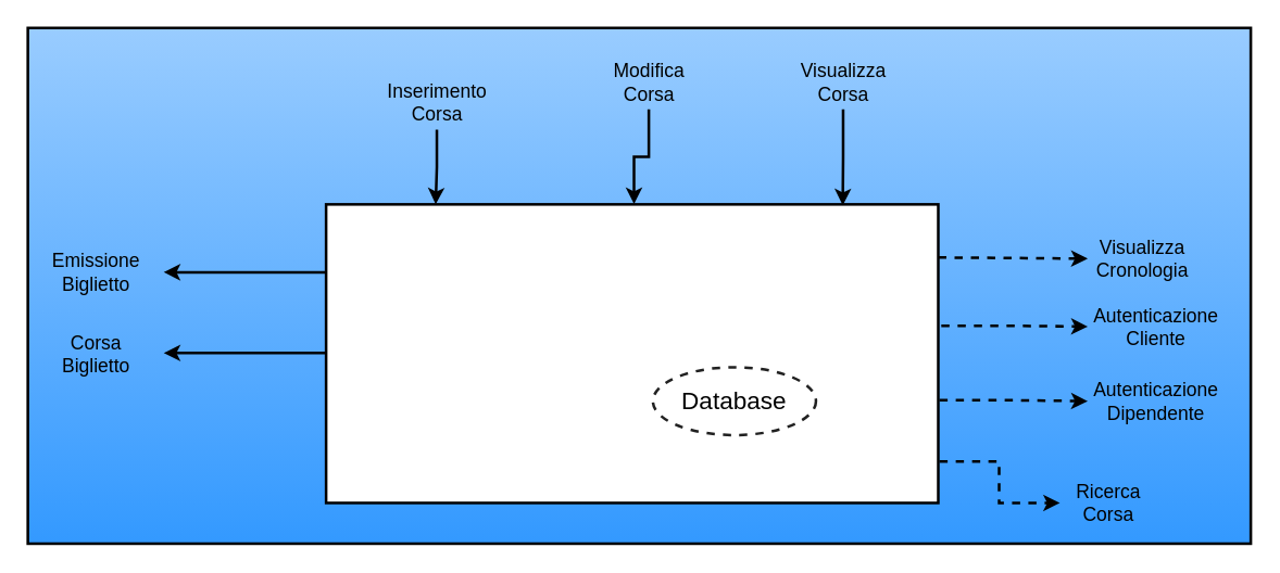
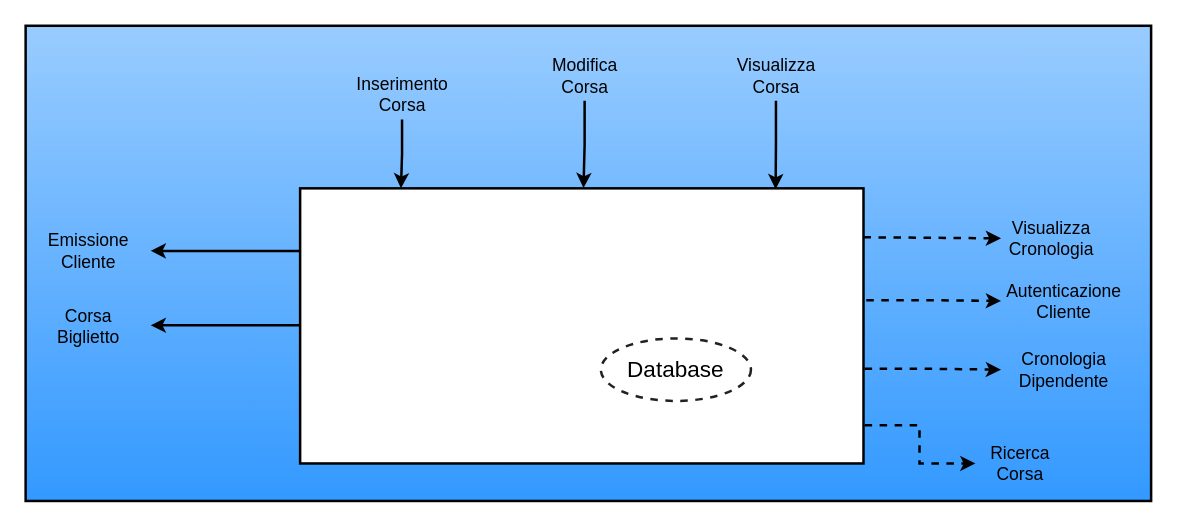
  <mxCell id="0" />
  <mxCell id="1" parent="0" />
  <mxCell id="2" value="" style="rounded=0;whiteSpace=wrap;html=1;labelBackgroundColor=#3399FF;fillColor=#99CCFF;gradientColor=#3399FF;strokeWidth=2;" parent="1" vertex="1"><mxGeometry x="20" y="20" width="900" height="380" as="geometry" /></mxCell>
  <mxCell id="3" style="edgeStyle=orthogonalEdgeStyle;rounded=0;orthogonalLoop=1;jettySize=auto;html=1;exitX=0;exitY=0.228;exitDx=0;exitDy=0;entryX=1;entryY=0.5;entryDx=0;entryDy=0;fontFamily=Verdana;fontSize=18;strokeWidth=2;exitPerimeter=0;" parent="1" source="4" target="12" edge="1"><mxGeometry relative="1" as="geometry" /></mxCell>
  <mxCell id="4" value="" style="rounded=0;whiteSpace=wrap;html=1;labelBackgroundColor=#FFFFFF;fillColor=#FFFFFF;gradientColor=#FFFFFF;strokeWidth=2;" parent="1" vertex="1"><mxGeometry x="239.5" y="150" width="450.5" height="220" as="geometry" /></mxCell>
  <mxCell id="5" value="&lt;font style=&quot;font-size: 18px;&quot;&gt;Database&lt;/font&gt;" style="ellipse;whiteSpace=wrap;html=1;rounded=1;shadow=0;sketch=0;fontSize=12;fontColor=default;strokeColor=#212121;strokeWidth=2;fillColor=#FFFFFF;gradientColor=none;dashed=1;" parent="1" vertex="1"><mxGeometry x="480" y="270" width="120" height="50" as="geometry" /></mxCell>
  <mxCell id="6" style="edgeStyle=orthogonalEdgeStyle;rounded=0;orthogonalLoop=1;jettySize=auto;html=1;exitX=0.5;exitY=1;exitDx=0;exitDy=0;entryX=0.179;entryY=0;entryDx=0;entryDy=0;entryPerimeter=0;fontFamily=Verdana;fontSize=18;strokeWidth=2;" parent="1" source="7" target="4" edge="1"><mxGeometry relative="1" as="geometry" /></mxCell>
  <mxCell id="7" value="&lt;span style=&quot;font-weight: 400&quot;&gt;Inserimento&lt;br&gt;Corsa&lt;br&gt;&lt;/span&gt;" style="text;strokeColor=none;fillColor=none;html=1;fontSize=14;fontStyle=1;verticalAlign=middle;align=center;rounded=1;shadow=0;sketch=0;fontColor=default;" parent="1" vertex="1"><mxGeometry x="271" y="55" width="100" height="40" as="geometry" /></mxCell>
  <mxCell id="8" style="edgeStyle=orthogonalEdgeStyle;rounded=0;orthogonalLoop=1;jettySize=auto;html=1;exitX=0.5;exitY=1;exitDx=0;exitDy=0;fontFamily=Verdana;fontSize=18;strokeWidth=2;entryX=0.503;entryY=-0.001;entryDx=0;entryDy=0;entryPerimeter=0;" parent="1" source="9" target="4" edge="1"><mxGeometry relative="1" as="geometry" /></mxCell>
- <mxCell id="9" value="&lt;span style=&quot;font-weight: 400&quot;&gt;Modifica&lt;br&gt;Corsa&lt;br&gt;&lt;/span&gt;" style="text;strokeColor=none;fillColor=none;html=1;fontSize=14;fontStyle=1;verticalAlign=middle;align=center;rounded=1;shadow=0;sketch=0;fontColor=default;" parent="1" vertex="1"><mxGeometry x="427" y="40" width="100" height="40" as="geometry" /></mxCell>
+ <mxCell id="9" value="&lt;span style=&quot;font-weight: 400&quot;&gt;Modifica&lt;br&gt;Corsa&lt;br&gt;&lt;/span&gt;" style="text;strokeColor=none;fillColor=none;html=1;fontSize=14;fontStyle=1;verticalAlign=middle;align=center;rounded=1;shadow=0;sketch=0;fontColor=default;" parent="1" vertex="1"><mxGeometry x="417" y="40" width="100" height="40" as="geometry" /></mxCell>
  <mxCell id="10" style="edgeStyle=orthogonalEdgeStyle;rounded=0;orthogonalLoop=1;jettySize=auto;html=1;exitX=0.5;exitY=1;exitDx=0;exitDy=0;entryX=0.844;entryY=0.003;entryDx=0;entryDy=0;entryPerimeter=0;fontFamily=Verdana;fontSize=18;strokeWidth=2;" parent="1" source="11" target="4" edge="1"><mxGeometry relative="1" as="geometry" /></mxCell>
  <mxCell id="11" value="&lt;span style=&quot;font-weight: 400&quot;&gt;Visualizza&lt;br&gt;Corsa&lt;br&gt;&lt;/span&gt;" style="text;strokeColor=none;fillColor=none;html=1;fontSize=14;fontStyle=1;verticalAlign=middle;align=center;rounded=1;shadow=0;sketch=0;fontColor=default;" parent="1" vertex="1"><mxGeometry x="570" y="40" width="100" height="40" as="geometry" /></mxCell>
- <mxCell id="12" value="&lt;span style=&quot;font-weight: 400&quot;&gt;Emissione&lt;br&gt;Biglietto&lt;br&gt;&lt;/span&gt;" style="text;strokeColor=none;fillColor=none;html=1;fontSize=14;fontStyle=1;verticalAlign=middle;align=center;rounded=1;shadow=0;sketch=0;fontColor=default;" parent="1" vertex="1"><mxGeometry x="20" y="180" width="100" height="40" as="geometry" /></mxCell>
+ <mxCell id="12" value="&lt;span style=&quot;font-weight: 400&quot;&gt;Emissione&lt;br&gt;Cliente&lt;br&gt;&lt;/span&gt;" style="text;strokeColor=none;fillColor=none;html=1;fontSize=14;fontStyle=1;verticalAlign=middle;align=center;rounded=1;shadow=0;sketch=0;fontColor=default;" parent="1" vertex="1"><mxGeometry x="20" y="180" width="100" height="40" as="geometry" /></mxCell>
  <mxCell id="13" value="&lt;span style=&quot;font-weight: 400&quot;&gt;Corsa&lt;br&gt;Biglietto&lt;br&gt;&lt;/span&gt;" style="text;strokeColor=none;fillColor=none;html=1;fontSize=14;fontStyle=1;verticalAlign=middle;align=center;rounded=1;shadow=0;sketch=0;fontColor=default;" parent="1" vertex="1"><mxGeometry x="20" y="240" width="100" height="40" as="geometry" /></mxCell>
  <mxCell id="14" style="edgeStyle=orthogonalEdgeStyle;rounded=0;orthogonalLoop=1;jettySize=auto;html=1;exitX=0.001;exitY=0.204;exitDx=0;exitDy=0;entryX=1;entryY=0.5;entryDx=0;entryDy=0;fontFamily=Verdana;fontSize=18;strokeWidth=2;exitPerimeter=0;" parent="1" edge="1"><mxGeometry relative="1" as="geometry"><mxPoint x="239.955" y="259.5" as="sourcePoint" /><mxPoint x="120" y="259.52" as="targetPoint" /></mxGeometry></mxCell>
  <mxCell id="15" style="edgeStyle=orthogonalEdgeStyle;rounded=0;orthogonalLoop=1;jettySize=auto;html=1;exitX=1;exitY=0.178;exitDx=0;exitDy=0;fontFamily=Verdana;fontSize=18;strokeWidth=2;entryX=0;entryY=0.5;entryDx=0;entryDy=0;exitPerimeter=0;dashed=1;" parent="1" source="4" target="18" edge="1"><mxGeometry relative="1" as="geometry"><mxPoint x="814.455" y="199.5" as="sourcePoint" /><mxPoint x="694.5" y="199.52" as="targetPoint" /><Array as="points"><mxPoint x="700" y="189" /></Array></mxGeometry></mxCell>
- <mxCell id="16" value="&lt;span style=&quot;font-weight: 400&quot;&gt;Autenticazione&lt;br&gt;Dipendente&lt;br&gt;&lt;/span&gt;" style="text;strokeColor=none;fillColor=none;html=1;fontSize=14;fontStyle=1;verticalAlign=middle;align=center;rounded=1;shadow=0;sketch=0;fontColor=default;" parent="1" vertex="1"><mxGeometry x="800" y="275" width="100" height="40" as="geometry" /></mxCell>
+ <mxCell id="16" value="&lt;span style=&quot;font-weight: 400&quot;&gt;Cronologia&lt;br&gt;Dipendente&lt;br&gt;&lt;/span&gt;" style="text;strokeColor=none;fillColor=none;html=1;fontSize=14;fontStyle=1;verticalAlign=middle;align=center;rounded=1;shadow=0;sketch=0;fontColor=default;" parent="1" vertex="1"><mxGeometry x="800" y="275" width="100" height="40" as="geometry" /></mxCell>
  <mxCell id="17" value="&lt;span style=&quot;font-weight: 400&quot;&gt;Autenticazione&lt;br&gt;Cliente&lt;br&gt;&lt;/span&gt;" style="text;strokeColor=none;fillColor=none;html=1;fontSize=14;fontStyle=1;verticalAlign=middle;align=center;rounded=1;shadow=0;sketch=0;fontColor=default;" parent="1" vertex="1"><mxGeometry x="800" y="220" width="100" height="40" as="geometry" /></mxCell>
  <mxCell id="18" value="&lt;span style=&quot;font-weight: 400&quot;&gt;Visualizza&lt;br&gt;Cronologia&lt;br&gt;&lt;/span&gt;" style="text;strokeColor=none;fillColor=none;html=1;fontSize=14;fontStyle=1;verticalAlign=middle;align=center;rounded=1;shadow=0;sketch=0;fontColor=default;" parent="1" vertex="1"><mxGeometry x="800" y="170" width="80" height="40" as="geometry" /></mxCell>
  <mxCell id="19" style="edgeStyle=orthogonalEdgeStyle;rounded=0;orthogonalLoop=1;jettySize=auto;html=1;exitX=1.005;exitY=0.407;exitDx=0;exitDy=0;fontFamily=Verdana;fontSize=18;strokeWidth=2;entryX=0;entryY=0.5;entryDx=0;entryDy=0;exitPerimeter=0;dashed=1;" parent="1" source="4" target="17" edge="1"><mxGeometry relative="1" as="geometry"><mxPoint x="694.955" y="239.745" as="sourcePoint" /><mxPoint x="780" y="240.3" as="targetPoint" /><Array as="points" /></mxGeometry></mxCell>
  <mxCell id="20" style="edgeStyle=orthogonalEdgeStyle;rounded=0;orthogonalLoop=1;jettySize=auto;html=1;exitX=1.002;exitY=0.656;exitDx=0;exitDy=0;fontFamily=Verdana;fontSize=18;strokeWidth=2;entryX=0;entryY=0.5;entryDx=0;entryDy=0;exitPerimeter=0;dashed=1;" parent="1" source="4" target="16" edge="1"><mxGeometry relative="1" as="geometry"><mxPoint x="694.955" y="294.725" as="sourcePoint" /><mxPoint x="780" y="295.28" as="targetPoint" /><Array as="points" /></mxGeometry></mxCell>
  <mxCell id="21" value="&lt;span style=&quot;font-weight: 400&quot;&gt;Ricerca&lt;br&gt;Corsa&lt;br&gt;&lt;/span&gt;" style="text;strokeColor=none;fillColor=none;html=1;fontSize=14;fontStyle=1;verticalAlign=middle;align=center;rounded=1;shadow=0;sketch=0;fontColor=default;" parent="1" vertex="1"><mxGeometry x="779.55" y="350" width="70.45" height="40" as="geometry" /></mxCell>
  <mxCell id="22" style="edgeStyle=orthogonalEdgeStyle;rounded=0;orthogonalLoop=1;jettySize=auto;html=1;exitX=1.002;exitY=0.861;exitDx=0;exitDy=0;fontFamily=Verdana;fontSize=18;strokeWidth=2;entryX=0;entryY=0.5;entryDx=0;entryDy=0;exitPerimeter=0;dashed=1;" parent="1" source="4" target="21" edge="1"><mxGeometry relative="1" as="geometry"><mxPoint x="694.505" y="339.725" as="sourcePoint" /><mxPoint x="779.55" y="340.28" as="targetPoint" /><Array as="points" /></mxGeometry></mxCell>
